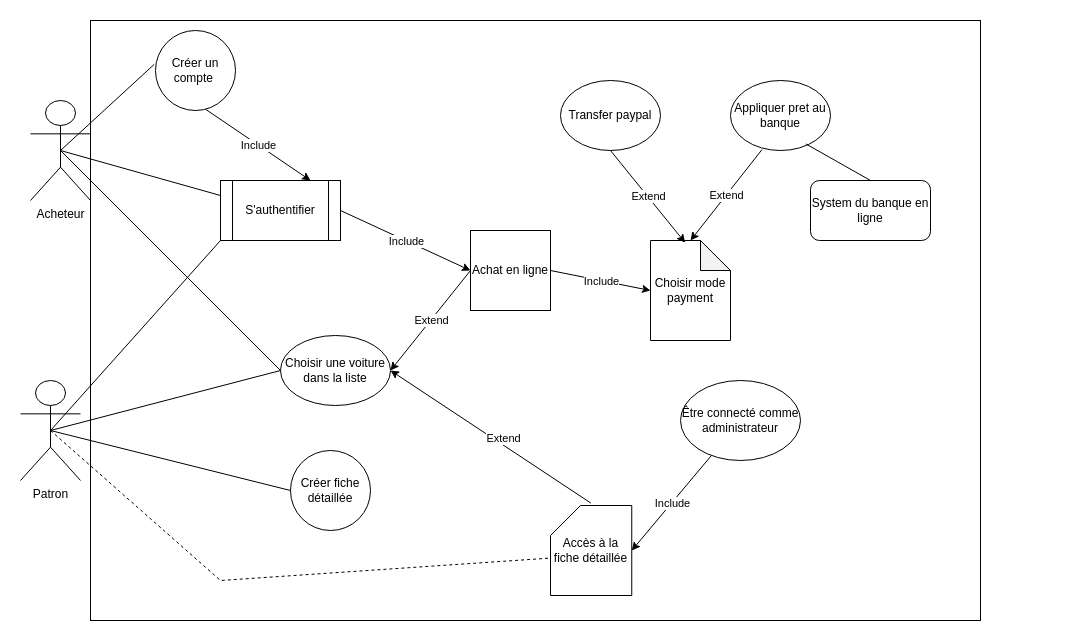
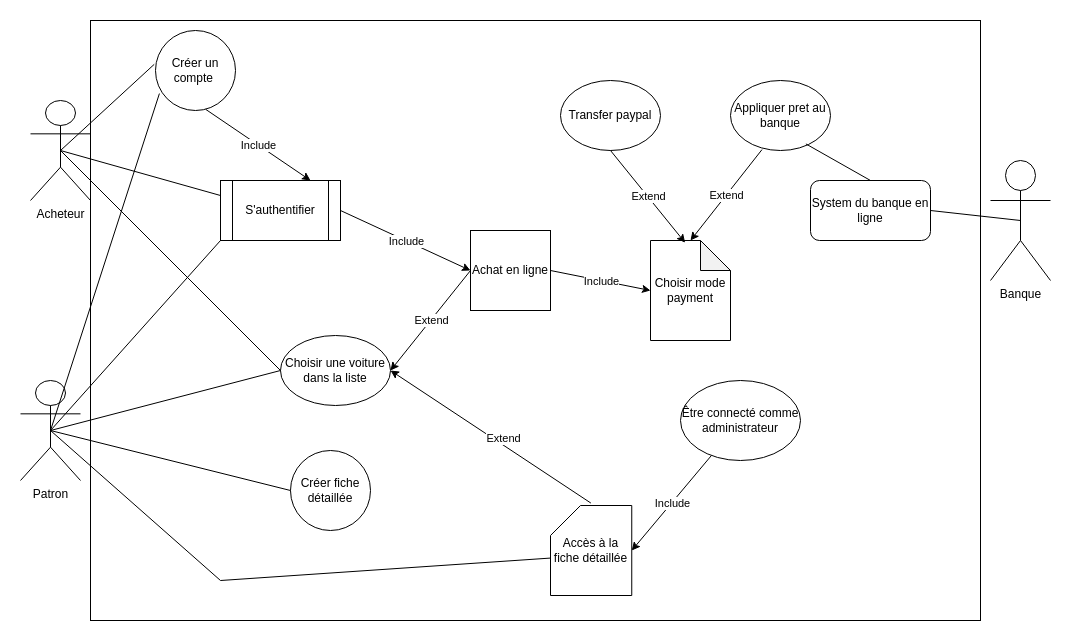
  <mxCell id="0" />
  <mxCell id="1" parent="0" />
  <mxCell id="2" value="" style="rounded=0;whiteSpace=wrap;html=1;" vertex="1" parent="1"><mxGeometry x="90" y="20" width="890" height="600" as="geometry" /></mxCell>
  <mxCell id="3" value="Acheteur" style="shape=umlActor;verticalLabelPosition=bottom;verticalAlign=top;html=1;outlineConnect=0;" parent="1" vertex="1"><mxGeometry x="30" y="100" width="60" height="100" as="geometry" /></mxCell>
  <mxCell id="4" value="Patron" style="shape=umlActor;verticalLabelPosition=bottom;verticalAlign=top;html=1;outlineConnect=0;" parent="1" vertex="1"><mxGeometry x="20" y="380" width="60" height="100" as="geometry" /></mxCell>
  <mxCell id="5" value="Créer un compte&amp;nbsp;" style="ellipse;whiteSpace=wrap;html=1;aspect=fixed;" parent="1" vertex="1"><mxGeometry x="155" y="30" width="80" height="80" as="geometry" /></mxCell>
  <mxCell id="6" value="S'authentifier" style="shape=process;whiteSpace=wrap;html=1;backgroundOutline=1;" parent="1" vertex="1"><mxGeometry x="220" y="180" width="120" height="60" as="geometry" /></mxCell>
  <mxCell id="7" value="Créer fiche détaillée" style="ellipse;whiteSpace=wrap;html=1;aspect=fixed;" parent="1" vertex="1"><mxGeometry x="290" y="450" width="80" height="80" as="geometry" /></mxCell>
  <mxCell id="8" value="" style="endArrow=none;html=1;rounded=0;exitX=0.5;exitY=0.5;exitDx=0;exitDy=0;exitPerimeter=0;entryX=-0.016;entryY=0.423;entryDx=0;entryDy=0;entryPerimeter=0;" parent="1" source="3" target="5" edge="1"><mxGeometry width="50" height="50" relative="1" as="geometry"><mxPoint x="200" y="40" as="sourcePoint" /><mxPoint x="250" y="-10" as="targetPoint" /></mxGeometry></mxCell>
  <mxCell id="9" value="" style="endArrow=none;html=1;rounded=0;exitX=0.5;exitY=0.5;exitDx=0;exitDy=0;exitPerimeter=0;entryX=0;entryY=0.25;entryDx=0;entryDy=0;" parent="1" source="3" target="6" edge="1"><mxGeometry width="50" height="50" relative="1" as="geometry"><mxPoint x="410" y="240" as="sourcePoint" /><mxPoint x="460" y="190" as="targetPoint" /></mxGeometry></mxCell>
+ <mxCell id="10" value="" style="endArrow=none;html=1;rounded=0;entryX=0.049;entryY=0.788;entryDx=0;entryDy=0;entryPerimeter=0;exitX=0.5;exitY=0.5;exitDx=0;exitDy=0;exitPerimeter=0;" parent="1" source="4" target="5" edge="1"><mxGeometry width="50" height="50" relative="1" as="geometry"><mxPoint x="300" y="210" as="sourcePoint" /><mxPoint x="280" y="90" as="targetPoint" /></mxGeometry></mxCell>
  <mxCell id="11" value="" style="endArrow=none;html=1;rounded=0;exitX=0.5;exitY=0.5;exitDx=0;exitDy=0;exitPerimeter=0;entryX=0;entryY=1;entryDx=0;entryDy=0;" parent="1" source="4" target="6" edge="1"><mxGeometry width="50" height="50" relative="1" as="geometry"><mxPoint x="300" y="210" as="sourcePoint" /><mxPoint x="350" y="160" as="targetPoint" /></mxGeometry></mxCell>
  <mxCell id="12" value="" style="endArrow=none;html=1;rounded=0;exitX=0.5;exitY=0.5;exitDx=0;exitDy=0;exitPerimeter=0;entryX=0;entryY=0.5;entryDx=0;entryDy=0;" parent="1" source="4" target="7" edge="1"><mxGeometry width="50" height="50" relative="1" as="geometry"><mxPoint x="300" y="210" as="sourcePoint" /><mxPoint x="350" y="160" as="targetPoint" /></mxGeometry></mxCell>
  <mxCell id="13" value="" style="endArrow=classic;html=1;rounded=0;exitX=1;exitY=0.5;exitDx=0;exitDy=0;entryX=0;entryY=0.5;entryDx=0;entryDy=0;" parent="1" source="6" target="22" edge="1"><mxGeometry relative="1" as="geometry"><mxPoint x="417.84" y="143.6" as="sourcePoint" /><mxPoint x="420" y="180" as="targetPoint" /></mxGeometry></mxCell>
  <mxCell id="14" value="Include" style="edgeLabel;resizable=0;html=1;align=center;verticalAlign=middle;" parent="13" connectable="0" vertex="1"><mxGeometry relative="1" as="geometry" /></mxCell>
  <mxCell id="15" value="Choisir une voiture dans la liste" style="ellipse;whiteSpace=wrap;html=1;" parent="1" vertex="1"><mxGeometry x="280" y="335" width="110" height="70" as="geometry" /></mxCell>
  <mxCell id="16" value="Accès à la fiche détaillée" style="shape=card;whiteSpace=wrap;html=1;" parent="1" vertex="1"><mxGeometry x="550" y="505" width="81.25" height="90" as="geometry" /></mxCell>
  <mxCell id="17" value="" style="endArrow=classic;html=1;rounded=0;exitX=0.497;exitY=-0.027;exitDx=0;exitDy=0;entryX=1;entryY=0.5;entryDx=0;entryDy=0;exitPerimeter=0;" parent="1" source="16" target="15" edge="1"><mxGeometry relative="1" as="geometry"><mxPoint x="571.25" y="290" as="sourcePoint" /><mxPoint x="571.255" y="340" as="targetPoint" /><Array as="points" /></mxGeometry></mxCell>
  <mxCell id="18" value="Extend" style="edgeLabel;resizable=0;html=1;align=center;verticalAlign=middle;" parent="17" connectable="0" vertex="1"><mxGeometry relative="1" as="geometry"><mxPoint x="12" y="1" as="offset" /></mxGeometry></mxCell>
  <mxCell id="19" value="Être connecté comme administrateur" style="ellipse;whiteSpace=wrap;html=1;" parent="1" vertex="1"><mxGeometry x="680" y="380" width="120" height="80" as="geometry" /></mxCell>
  <mxCell id="20" value="" style="endArrow=classic;html=1;rounded=0;entryX=1;entryY=0.5;entryDx=0;entryDy=0;entryPerimeter=0;" parent="1" source="19" target="16" edge="1"><mxGeometry relative="1" as="geometry"><mxPoint x="410" y="320" as="sourcePoint" /><mxPoint x="510" y="320" as="targetPoint" /></mxGeometry></mxCell>
  <mxCell id="21" value="Include" style="edgeLabel;resizable=0;html=1;align=center;verticalAlign=middle;" parent="20" connectable="0" vertex="1"><mxGeometry relative="1" as="geometry" /></mxCell>
  <mxCell id="22" value="Achat en ligne" style="whiteSpace=wrap;html=1;aspect=fixed;" parent="1" vertex="1"><mxGeometry x="470" y="230" width="80" height="80" as="geometry" /></mxCell>
  <mxCell id="23" value="" style="endArrow=classic;html=1;rounded=0;entryX=1;entryY=0.5;entryDx=0;entryDy=0;exitX=0;exitY=0.5;exitDx=0;exitDy=0;" parent="1" source="22" target="15" edge="1"><mxGeometry relative="1" as="geometry"><mxPoint x="430" y="290" as="sourcePoint" /><mxPoint x="590" y="290" as="targetPoint" /></mxGeometry></mxCell>
  <mxCell id="24" value="Extend" style="edgeLabel;resizable=0;html=1;align=center;verticalAlign=middle;" parent="23" connectable="0" vertex="1"><mxGeometry relative="1" as="geometry" /></mxCell>
  <mxCell id="25" style="edgeStyle=orthogonalEdgeStyle;rounded=0;orthogonalLoop=1;jettySize=auto;html=1;exitX=0.5;exitY=1;exitDx=0;exitDy=0;" parent="1" source="7" target="7" edge="1"><mxGeometry relative="1" as="geometry" /></mxCell>
  <mxCell id="26" value="Choisir mode payment" style="shape=note;whiteSpace=wrap;html=1;backgroundOutline=1;darkOpacity=0.05;" parent="1" vertex="1"><mxGeometry x="650" y="240" width="80" height="100" as="geometry" /></mxCell>
  <mxCell id="27" value="" style="endArrow=classic;html=1;rounded=0;entryX=0;entryY=0.5;entryDx=0;entryDy=0;entryPerimeter=0;exitX=1;exitY=0.5;exitDx=0;exitDy=0;" parent="1" source="22" target="26" edge="1"><mxGeometry relative="1" as="geometry"><mxPoint x="630" y="220" as="sourcePoint" /><mxPoint x="530" y="270" as="targetPoint" /></mxGeometry></mxCell>
  <mxCell id="28" value="Include" style="edgeLabel;resizable=0;html=1;align=center;verticalAlign=middle;" parent="27" connectable="0" vertex="1"><mxGeometry relative="1" as="geometry" /></mxCell>
  <mxCell id="29" value="Transfer paypal" style="ellipse;whiteSpace=wrap;html=1;" parent="1" vertex="1"><mxGeometry x="560" y="80" width="100" height="70" as="geometry" /></mxCell>
  <mxCell id="30" value="" style="endArrow=none;html=1;rounded=0;exitX=0.5;exitY=0.5;exitDx=0;exitDy=0;exitPerimeter=0;" parent="1" source="3" edge="1"><mxGeometry width="50" height="50" relative="1" as="geometry"><mxPoint x="170" y="230" as="sourcePoint" /><mxPoint x="280" y="370" as="targetPoint" /></mxGeometry></mxCell>
  <mxCell id="31" value="" style="endArrow=none;html=1;rounded=0;entryX=0;entryY=0.5;entryDx=0;entryDy=0;exitX=0.5;exitY=0.5;exitDx=0;exitDy=0;exitPerimeter=0;" parent="1" source="4" target="15" edge="1"><mxGeometry width="50" height="50" relative="1" as="geometry"><mxPoint x="100" y="99" as="sourcePoint" /><mxPoint x="371" y="267" as="targetPoint" /></mxGeometry></mxCell>
  <mxCell id="32" value="Appliquer pret au banque" style="ellipse;whiteSpace=wrap;html=1;" parent="1" vertex="1"><mxGeometry x="730" y="80" width="100" height="70" as="geometry" /></mxCell>
  <mxCell id="33" value="" style="endArrow=classic;html=1;rounded=0;exitX=0.5;exitY=1;exitDx=0;exitDy=0;entryX=0.433;entryY=0.022;entryDx=0;entryDy=0;entryPerimeter=0;" parent="1" source="29" target="26" edge="1"><mxGeometry relative="1" as="geometry"><mxPoint x="490" y="180" as="sourcePoint" /><mxPoint x="590" y="180" as="targetPoint" /></mxGeometry></mxCell>
  <mxCell id="34" value="Extend" style="edgeLabel;resizable=0;html=1;align=center;verticalAlign=middle;" parent="33" connectable="0" vertex="1"><mxGeometry relative="1" as="geometry" /></mxCell>
  <mxCell id="35" value="" style="endArrow=classic;html=1;rounded=0;exitX=0.315;exitY=0.987;exitDx=0;exitDy=0;entryX=0.5;entryY=0;entryDx=0;entryDy=0;entryPerimeter=0;exitPerimeter=0;" parent="1" source="32" target="26" edge="1"><mxGeometry relative="1" as="geometry"><mxPoint x="580" y="100" as="sourcePoint" /><mxPoint x="615" y="147" as="targetPoint" /></mxGeometry></mxCell>
  <mxCell id="36" value="Extend" style="edgeLabel;resizable=0;html=1;align=center;verticalAlign=middle;" parent="35" connectable="0" vertex="1"><mxGeometry relative="1" as="geometry" /></mxCell>
  <mxCell id="37" value="System du banque en ligne" style="rounded=1;whiteSpace=wrap;html=1;" parent="1" vertex="1"><mxGeometry x="810" y="180" width="120" height="60" as="geometry" /></mxCell>
+ <mxCell id="38" value="Banque" style="shape=umlActor;verticalLabelPosition=bottom;verticalAlign=top;html=1;outlineConnect=0;" parent="1" vertex="1"><mxGeometry x="990" y="160" width="60" height="120" as="geometry" /></mxCell>
  <mxCell id="39" value="" style="endArrow=none;html=1;rounded=0;exitX=0.754;exitY=0.906;exitDx=0;exitDy=0;exitPerimeter=0;entryX=0.5;entryY=0;entryDx=0;entryDy=0;" parent="1" source="32" target="37" edge="1"><mxGeometry width="50" height="50" relative="1" as="geometry"><mxPoint x="620" y="210" as="sourcePoint" /><mxPoint x="670" y="160" as="targetPoint" /></mxGeometry></mxCell>
+ <mxCell id="40" value="" style="endArrow=none;html=1;rounded=0;exitX=1;exitY=0.5;exitDx=0;exitDy=0;entryX=0.5;entryY=0.5;entryDx=0;entryDy=0;entryPerimeter=0;" parent="1" source="37" target="38" edge="1"><mxGeometry width="50" height="50" relative="1" as="geometry"><mxPoint x="770" y="153" as="sourcePoint" /><mxPoint x="805" y="190" as="targetPoint" /></mxGeometry></mxCell>
  <mxCell id="41" value="" style="endArrow=classic;html=1;rounded=0;entryX=0.75;entryY=0;entryDx=0;entryDy=0;exitX=0.628;exitY=0.986;exitDx=0;exitDy=0;exitPerimeter=0;" parent="1" source="5" target="6" edge="1"><mxGeometry relative="1" as="geometry"><mxPoint x="220" y="150" as="sourcePoint" /><mxPoint x="208" y="111" as="targetPoint" /></mxGeometry></mxCell>
  <mxCell id="42" value="Include" style="edgeLabel;resizable=0;html=1;align=center;verticalAlign=middle;" parent="41" connectable="0" vertex="1"><mxGeometry relative="1" as="geometry" /></mxCell>
- <mxCell id="43" value="" style="endArrow=none;html=1;rounded=0;entryX=0.003;entryY=0.584;entryDx=0;entryDy=0;entryPerimeter=0;exitX=0.5;exitY=0.5;exitDx=0;exitDy=0;exitPerimeter=0;dashed=1;" parent="1" target="16" edge="1" source="4"><mxGeometry width="50" height="50" relative="1" as="geometry"><mxPoint x="60" y="370" as="sourcePoint" /><mxPoint x="350" y="380" as="targetPoint" /><Array as="points"><mxPoint x="220" y="580" /></Array></mxGeometry></mxCell>
+ <mxCell id="43" value="" style="endArrow=none;html=1;rounded=0;entryX=0.003;entryY=0.584;entryDx=0;entryDy=0;entryPerimeter=0;exitX=0.5;exitY=0.5;exitDx=0;exitDy=0;exitPerimeter=0;" parent="1" target="16" edge="1" source="4"><mxGeometry width="50" height="50" relative="1" as="geometry"><mxPoint x="60" y="370" as="sourcePoint" /><mxPoint x="350" y="380" as="targetPoint" /><Array as="points"><mxPoint x="220" y="580" /></Array></mxGeometry></mxCell>
